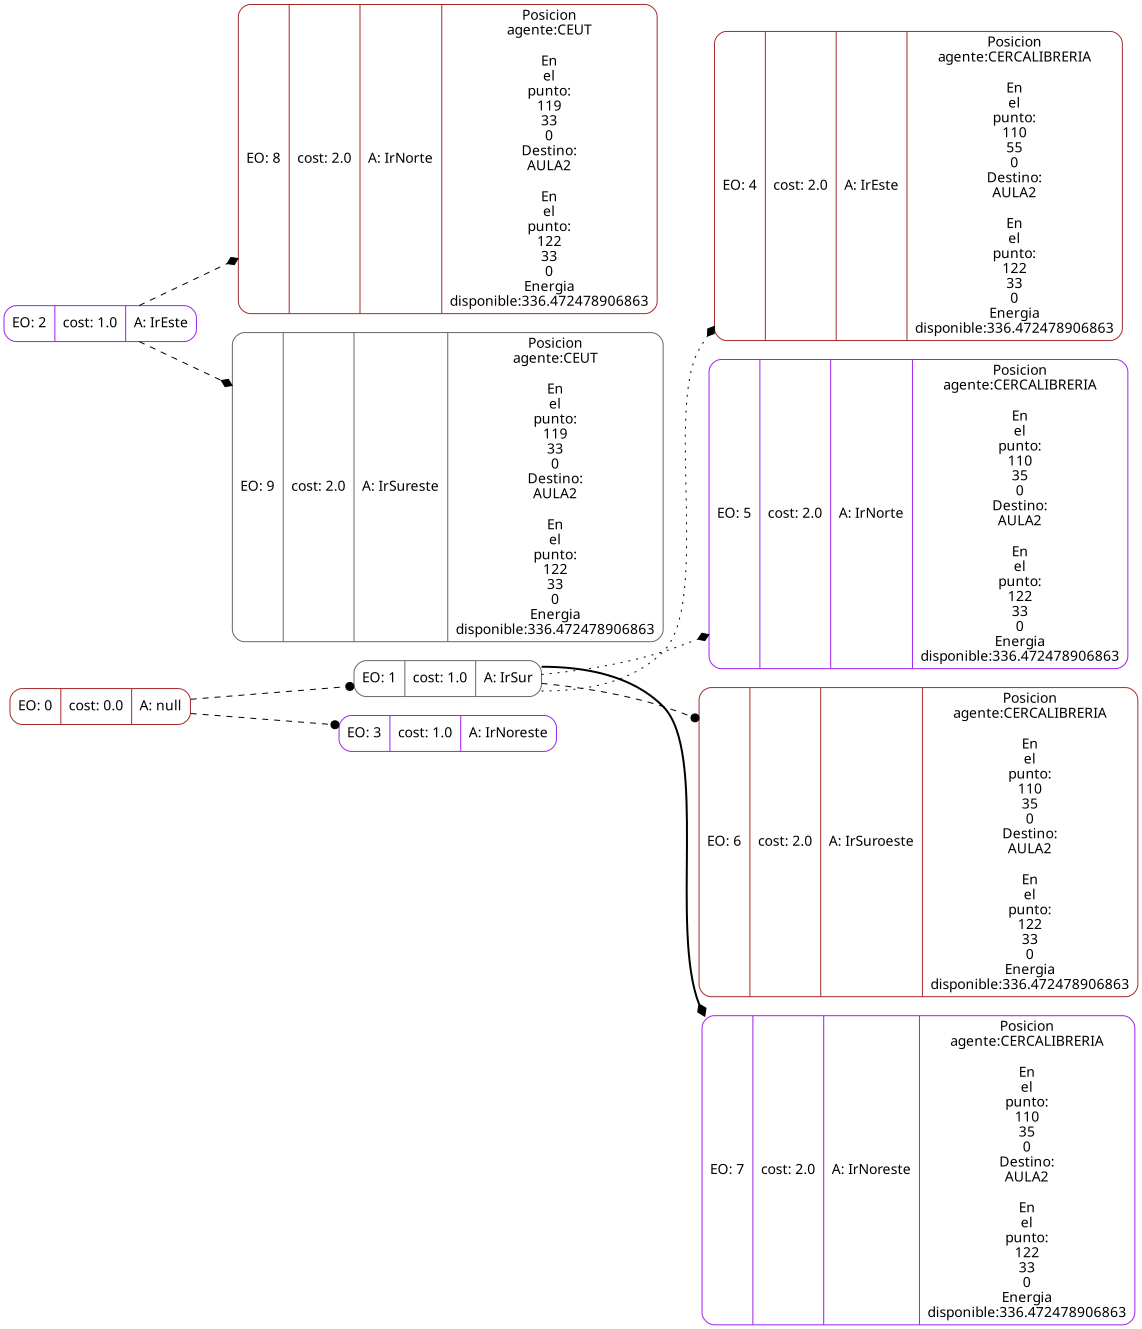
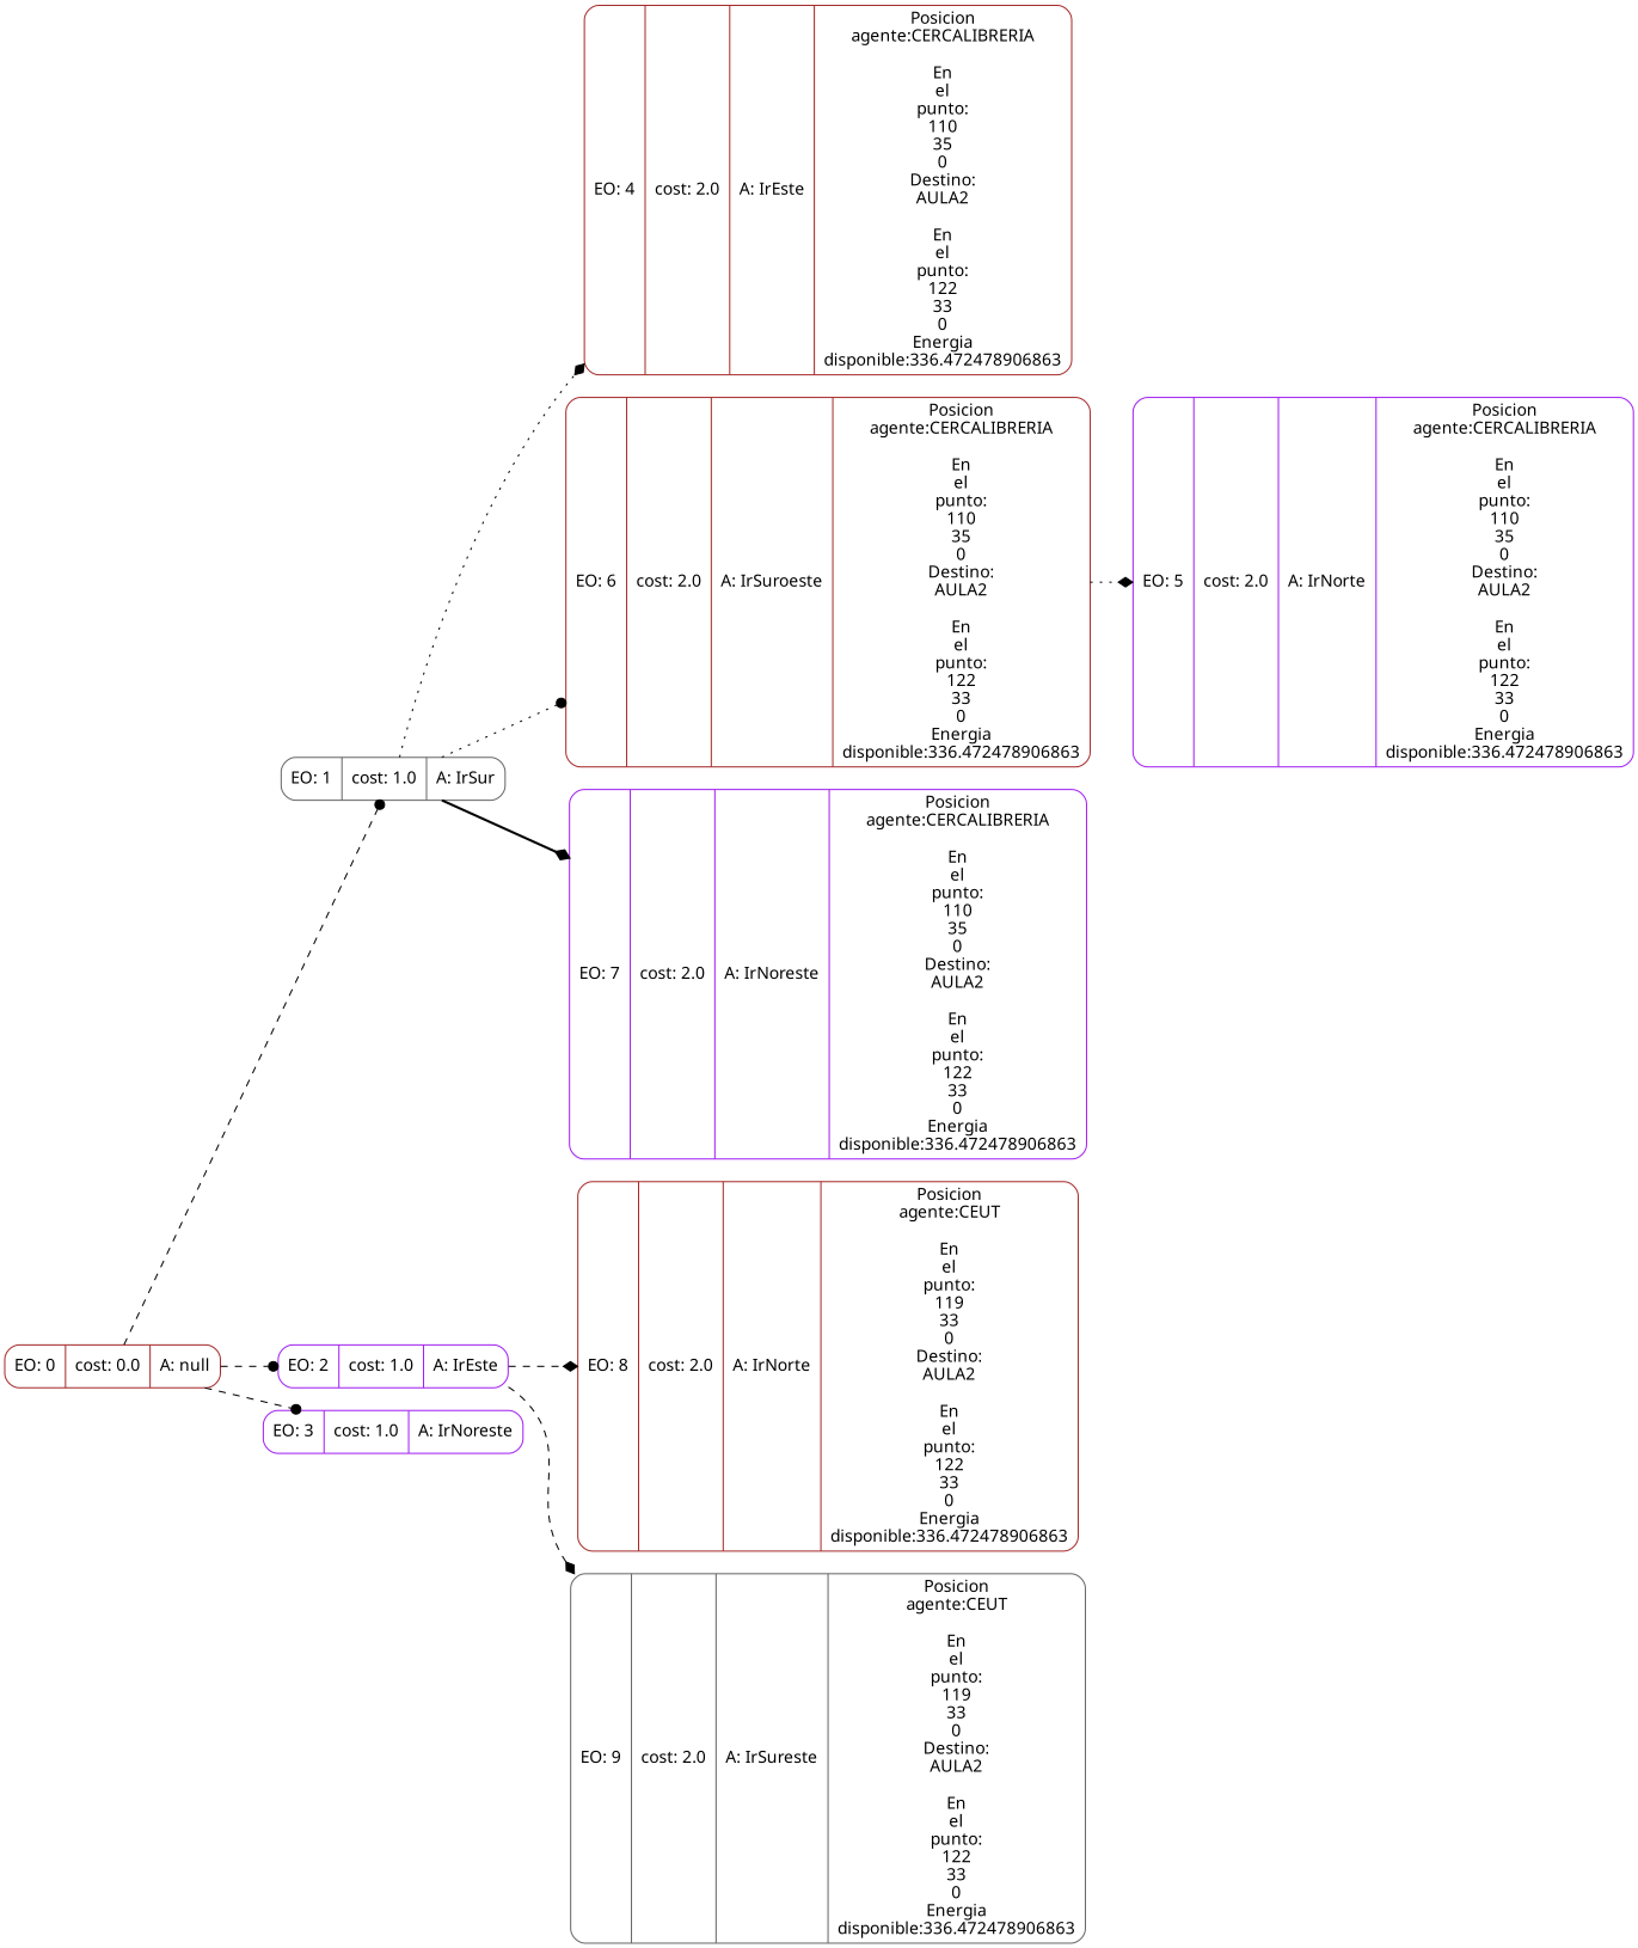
  digraph {
    fontname="Noto Sans"
    rankdir=LR
    node [color=brown fontname="Noto Sans" shape=Mrecord]
    edge [arrowhead=diamond fontname="Noto Sans" style=dashed]
    n1 [label="{EO: 0|cost: 0.0|A: null}"]
    n2 [color=gray40 label="{EO: 1|cost: 1.0|A: IrSur}"]
    n3 [color=purple label="{EO: 2|cost: 1.0|A: IrEste}"]
    n4 [color=purple label="{EO: 3|cost: 1.0|A: IrNoreste}"]
-   n5 [label="{EO: 4|cost: 2.0|A: IrEste|Posicion\nagente:CERCALIBRERIA\n\nEn\nel\npunto:\n110\n55\n0\nDestino:\nAULA2\n\nEn\nel\npunto:\n122\n33\n0\nEnergia\ndisponible:336.472478906863\n}"]
+   n5 [label="{EO: 4|cost: 2.0|A: IrEste|Posicion\nagente:CERCALIBRERIA\n\nEn\nel\npunto:\n110\n35\n0\nDestino:\nAULA2\n\nEn\nel\npunto:\n122\n33\n0\nEnergia\ndisponible:336.472478906863\n}"]
    n6 [color=purple label="{EO: 5|cost: 2.0|A: IrNorte|Posicion\nagente:CERCALIBRERIA\n\nEn\nel\npunto:\n110\n35\n0\nDestino:\nAULA2\n\nEn\nel\npunto:\n122\n33\n0\nEnergia\ndisponible:336.472478906863\n}"]
    n7 [label="{EO: 6|cost: 2.0|A: IrSuroeste|Posicion\nagente:CERCALIBRERIA\n\nEn\nel\npunto:\n110\n35\n0\nDestino:\nAULA2\n\nEn\nel\npunto:\n122\n33\n0\nEnergia\ndisponible:336.472478906863\n}"]
    n8 [color=purple label="{EO: 7|cost: 2.0|A: IrNoreste|Posicion\nagente:CERCALIBRERIA\n\nEn\nel\npunto:\n110\n35\n0\nDestino:\nAULA2\n\nEn\nel\npunto:\n122\n33\n0\nEnergia\ndisponible:336.472478906863\n}"]
    n9 [label="{EO: 8|cost: 2.0|A: IrNorte|Posicion\nagente:CEUT\n\nEn\nel\npunto:\n119\n33\n0\nDestino:\nAULA2\n\nEn\nel\npunto:\n122\n33\n0\nEnergia\ndisponible:336.472478906863\n}"]
    n10 [color=gray40 label="{EO: 9|cost: 2.0|A: IrSureste|Posicion\nagente:CEUT\n\nEn\nel\npunto:\n119\n33\n0\nDestino:\nAULA2\n\nEn\nel\npunto:\n122\n33\n0\nEnergia\ndisponible:336.472478906863\n}"]
    n1 -> n2 [arrowhead=dot]
+   n1 -> n3 [arrowhead=dot]
    n1 -> n4 [arrowhead=dot]
    n2 -> n5 [style=dotted]
-   n2 -> n6 [style=dotted]
-   n2 -> n7 [arrowhead=dot]
+   n7 -> n6 [style=dotted]
+   n2 -> n7 [arrowhead=dot style=dotted]
    n2 -> n8 [style=bold]
    n3 -> n9
    n3 -> n10
  }
